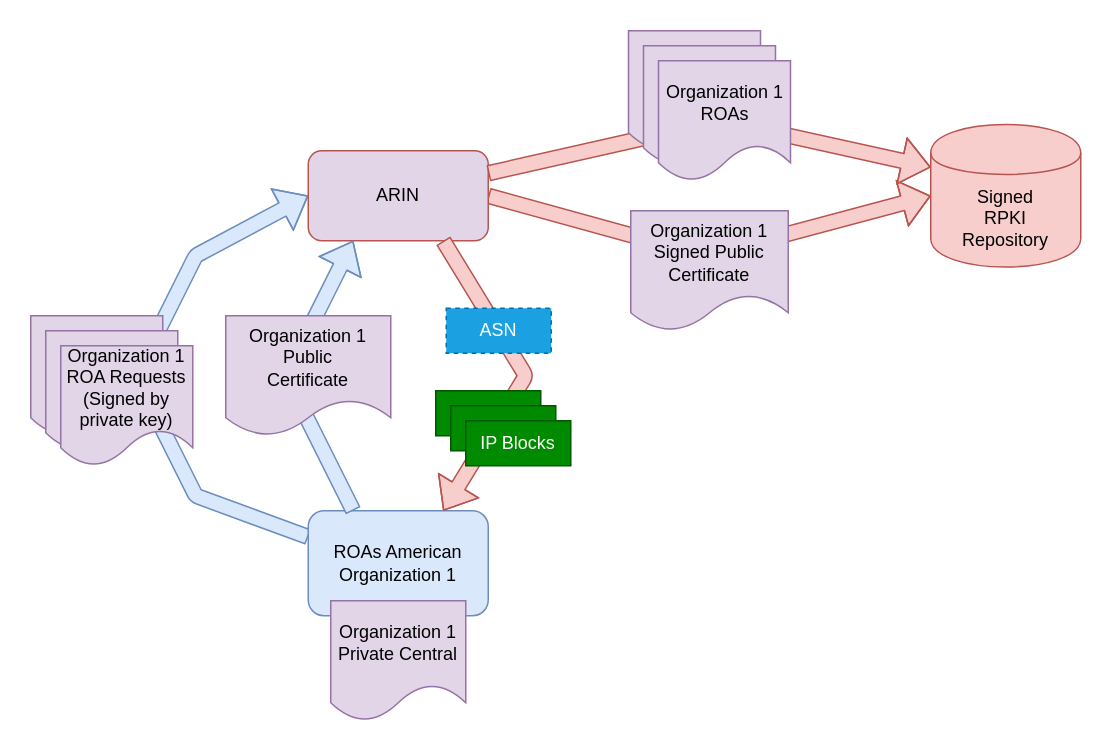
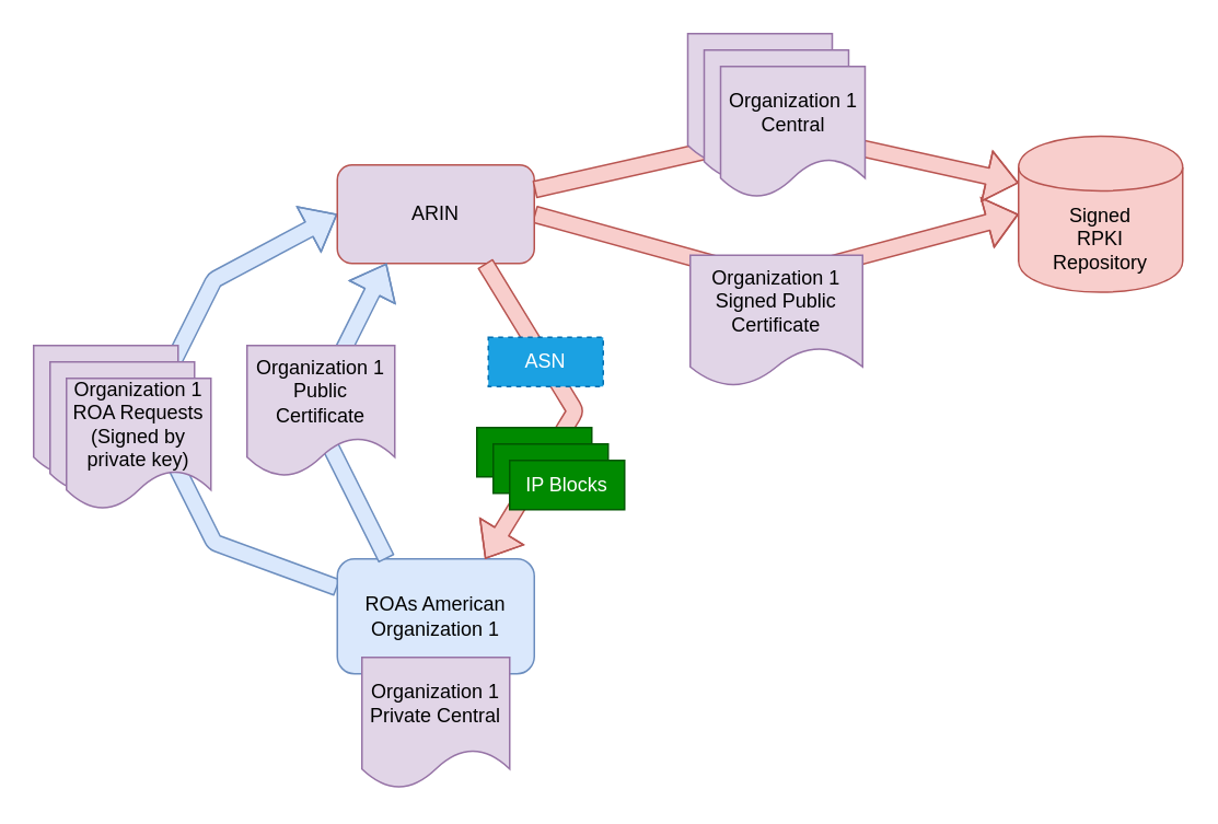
  <mxCell id="0" />
  <mxCell id="1" parent="0" />
  <mxCell id="2" value="" style="shape=flexArrow;endArrow=classic;html=1;exitX=0;exitY=0.25;exitDx=0;exitDy=0;fillColor=#dae8fc;strokeColor=#6c8ebf;entryX=0;entryY=0.5;entryDx=0;entryDy=0;" edge="1" parent="1" source="5" target="4"><mxGeometry width="50" height="50" relative="1" as="geometry"><mxPoint x="245" y="350" as="sourcePoint" /><mxPoint x="245" y="170" as="targetPoint" /><Array as="points"><mxPoint x="130" y="330" /><mxPoint x="90" y="250" /><mxPoint x="130" y="170" /></Array></mxGeometry></mxCell>
  <mxCell id="3" value="" style="shape=flexArrow;endArrow=classic;html=1;entryX=0;entryY=0.5;entryDx=0;entryDy=0;exitX=1;exitY=0.5;exitDx=0;exitDy=0;fillColor=#f8cecc;strokeColor=#b85450;" edge="1" parent="1" source="4" target="12"><mxGeometry width="50" height="50" relative="1" as="geometry"><mxPoint x="410" y="122.5" as="sourcePoint" /><mxPoint x="465" y="277.5" as="targetPoint" /><Array as="points"><mxPoint x="470" y="170" /></Array></mxGeometry></mxCell>
  <mxCell id="4" value="ARIN" style="rounded=1;whiteSpace=wrap;html=1;fillColor=#e1d5e7;strokeColor=#b85450;" parent="1" vertex="1"><mxGeometry x="205" y="100" width="120" height="60" as="geometry" /></mxCell>
  <mxCell id="5" value="ROAs American&lt;br&gt;Organization 1" style="rounded=1;whiteSpace=wrap;html=1;fillColor=#dae8fc;strokeColor=#6c8ebf;" parent="1" vertex="1"><mxGeometry x="205" y="340" width="120" height="70" as="geometry" /></mxCell>
  <mxCell id="6" value="" style="shape=flexArrow;endArrow=classic;html=1;entryX=0.75;entryY=0;entryDx=0;entryDy=0;exitX=0.75;exitY=1;exitDx=0;exitDy=0;fillColor=#f8cecc;strokeColor=#b85450;" parent="1" source="4" target="5" edge="1"><mxGeometry width="50" height="50" relative="1" as="geometry"><mxPoint x="110" y="250" as="sourcePoint" /><mxPoint x="60" y="360" as="targetPoint" /><Array as="points"><mxPoint x="350" y="250" /></Array></mxGeometry></mxCell>
  <mxCell id="7" value="ASN" style="rounded=0;whiteSpace=wrap;html=1;fillColor=#1ba1e2;strokeColor=#006EAF;fontColor=#ffffff;dashed=1;" parent="1" vertex="1"><mxGeometry x="297" y="205" width="70" height="30" as="geometry" /></mxCell>
  <mxCell id="8" value="IP Blocks" style="rounded=0;whiteSpace=wrap;html=1;fillColor=#008a00;strokeColor=#005700;fontColor=#ffffff;" parent="1" vertex="1"><mxGeometry x="290" y="260" width="70" height="30" as="geometry" /></mxCell>
  <mxCell id="9" value="IP Blocks" style="rounded=0;whiteSpace=wrap;html=1;fillColor=#008a00;strokeColor=#005700;fontColor=#ffffff;" parent="1" vertex="1"><mxGeometry x="300" y="270" width="70" height="30" as="geometry" /></mxCell>
  <mxCell id="10" value="IP Blocks" style="rounded=0;whiteSpace=wrap;html=1;fillColor=#008a00;strokeColor=#005700;fontColor=#ffffff;" parent="1" vertex="1"><mxGeometry x="310" y="280" width="70" height="30" as="geometry" /></mxCell>
- <mxCell id="11" value="Organization 1&lt;br&gt;Signed Public Certificate" style="shape=document;whiteSpace=wrap;html=1;boundedLbl=1;fillColor=#e1d5e7;strokeColor=#9673a6;" vertex="1" parent="1"><mxGeometry x="420" y="140" width="105" height="80" as="geometry" /></mxCell>
+ <mxCell id="11" value="Organization 1&lt;br&gt;Signed Public Certificate" style="shape=document;whiteSpace=wrap;html=1;boundedLbl=1;fillColor=#e1d5e7;strokeColor=#9673a6;" vertex="1" parent="1"><mxGeometry x="420" y="155" width="105" height="80" as="geometry" /></mxCell>
  <mxCell id="12" value="Signed&lt;br&gt;RPKI&lt;br&gt;Repository" style="shape=cylinder;whiteSpace=wrap;html=1;boundedLbl=1;backgroundOutline=1;fillColor=#f8cecc;strokeColor=#b85450;" vertex="1" parent="1"><mxGeometry x="620" y="82.5" width="100" height="95" as="geometry" /></mxCell>
  <mxCell id="13" value="" style="shape=document;whiteSpace=wrap;html=1;boundedLbl=1;fillColor=#e1d5e7;strokeColor=#9673a6;" vertex="1" parent="1"><mxGeometry x="20" y="210" width="88" height="80" as="geometry" /></mxCell>
  <mxCell id="14" value="Organization 1&lt;br&gt;Private Central" style="shape=document;whiteSpace=wrap;html=1;boundedLbl=1;fillColor=#e1d5e7;strokeColor=#9673a6;" vertex="1" parent="1"><mxGeometry x="220" y="400" width="90" height="80" as="geometry" /></mxCell>
  <mxCell id="15" value="" style="shape=flexArrow;endArrow=classic;html=1;exitX=0.25;exitY=0;exitDx=0;exitDy=0;fillColor=#dae8fc;strokeColor=#6c8ebf;entryX=0.25;entryY=1;entryDx=0;entryDy=0;" edge="1" parent="1" source="5" target="4"><mxGeometry width="50" height="50" relative="1" as="geometry"><mxPoint x="-39" y="292" as="sourcePoint" /><mxPoint x="178" y="118.04" as="targetPoint" /><Array as="points"><mxPoint x="190" y="250" /></Array></mxGeometry></mxCell>
- <mxCell id="16" value="Organization 1&lt;br&gt;Public&lt;br&gt;Certificate" style="shape=document;whiteSpace=wrap;html=1;boundedLbl=1;fillColor=#e1d5e7;strokeColor=#9673a6;" vertex="1" parent="1"><mxGeometry x="150" y="210" width="110" height="80" as="geometry" /></mxCell>
+ <mxCell id="16" value="Organization 1&lt;br&gt;Public&lt;br&gt;Certificate" style="shape=document;whiteSpace=wrap;html=1;boundedLbl=1;fillColor=#e1d5e7;strokeColor=#9673a6;" vertex="1" parent="1"><mxGeometry x="150" y="210" width="90" height="80" as="geometry" /></mxCell>
  <mxCell id="17" value="" style="shape=document;whiteSpace=wrap;html=1;boundedLbl=1;fillColor=#e1d5e7;strokeColor=#9673a6;" vertex="1" parent="1"><mxGeometry x="30" y="220" width="88" height="80" as="geometry" /></mxCell>
  <mxCell id="18" value="Organization 1&lt;br&gt;ROA Requests&lt;br&gt;(Signed by&lt;br&gt;private key)" style="shape=document;whiteSpace=wrap;html=1;boundedLbl=1;fillColor=#e1d5e7;strokeColor=#9673a6;" vertex="1" parent="1"><mxGeometry x="40" y="230" width="88" height="80" as="geometry" /></mxCell>
  <mxCell id="19" value="" style="shape=flexArrow;endArrow=classic;html=1;entryX=0;entryY=0.3;entryDx=0;entryDy=0;exitX=1;exitY=0.25;exitDx=0;exitDy=0;fillColor=#f8cecc;strokeColor=#b85450;" edge="1" parent="1" source="4" target="12"><mxGeometry width="50" height="50" relative="1" as="geometry"><mxPoint x="325" y="120" as="sourcePoint" /><mxPoint x="620" y="120" as="targetPoint" /><Array as="points"><mxPoint x="480" y="80" /></Array></mxGeometry></mxCell>
  <mxCell id="20" value="" style="shape=document;whiteSpace=wrap;html=1;boundedLbl=1;fillColor=#e1d5e7;strokeColor=#9673a6;" vertex="1" parent="1"><mxGeometry x="418.5" y="20" width="88" height="80" as="geometry" /></mxCell>
  <mxCell id="21" value="" style="shape=document;whiteSpace=wrap;html=1;boundedLbl=1;fillColor=#e1d5e7;strokeColor=#9673a6;" vertex="1" parent="1"><mxGeometry x="428.5" y="30" width="88" height="80" as="geometry" /></mxCell>
- <mxCell id="22" value="Organization 1&lt;br&gt;ROAs" style="shape=document;whiteSpace=wrap;html=1;boundedLbl=1;fillColor=#e1d5e7;strokeColor=#9673a6;" vertex="1" parent="1"><mxGeometry x="438.5" y="40" width="88" height="80" as="geometry" /></mxCell>
+ <mxCell id="22" value="Organization 1&lt;br&gt;Central" style="shape=document;whiteSpace=wrap;html=1;boundedLbl=1;fillColor=#e1d5e7;strokeColor=#9673a6;" vertex="1" parent="1"><mxGeometry x="438.5" y="40" width="88" height="80" as="geometry" /></mxCell>
